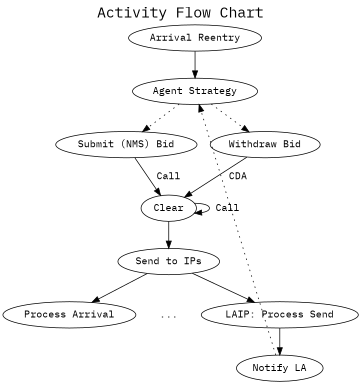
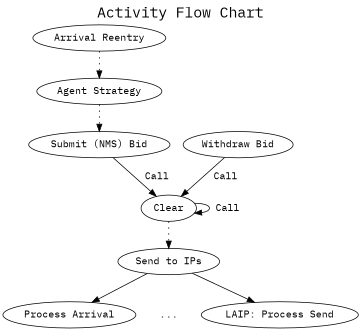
  digraph {
    fontname="IBM Plex Mono"
    fontsize=20
    label="Activity Flow Chart"
    labelloc=t
    splines=false
    node [fontname="IBM Plex Mono"]
    edge [fontname="IBM Plex Mono"]
    n1 [label="Process Arrival"]
    n2 [label="..." penwidth=0]
    n3 [label="LAIP: Process Send"]
-   n4 [label="Notify LA"]
    n5 [label="Arrival Reentry"]
    n6 [label="Agent Strategy"]
    n7 [label="Submit (NMS) Bid"]
    n8 [label="Withdraw Bid"]
    Clear
    n10 [label="Send to IPs"]
    subgraph sub_1 {
      rank=same
      n1
      n2
      n3
    }
-   n3 -> n4
-   n4 -> n6 [constraint=false style=dotted]
-   n5 -> n6
+   n5 -> n6 [style=dotted]
    n6 -> n7 [style=dotted]
-   n6 -> n8 [style=dotted]
    n7 -> Clear [label=" Call"]
-   n8 -> Clear [label=" CDA"]
+   n8 -> Clear [label=" Call"]
    Clear -> Clear [constraint=false label=" Call"]
-   Clear -> n10
+   Clear -> n10 [style=dotted]
    n10 -> n1
    n10 -> n2 [style=invis]
    n10 -> n3
  }
